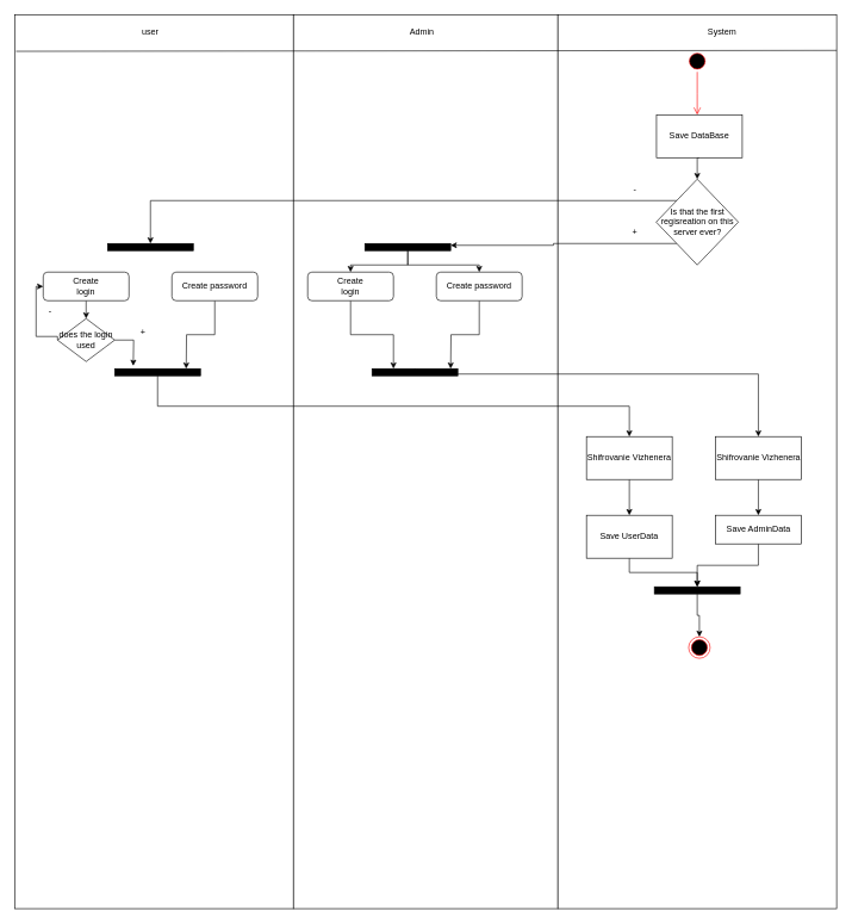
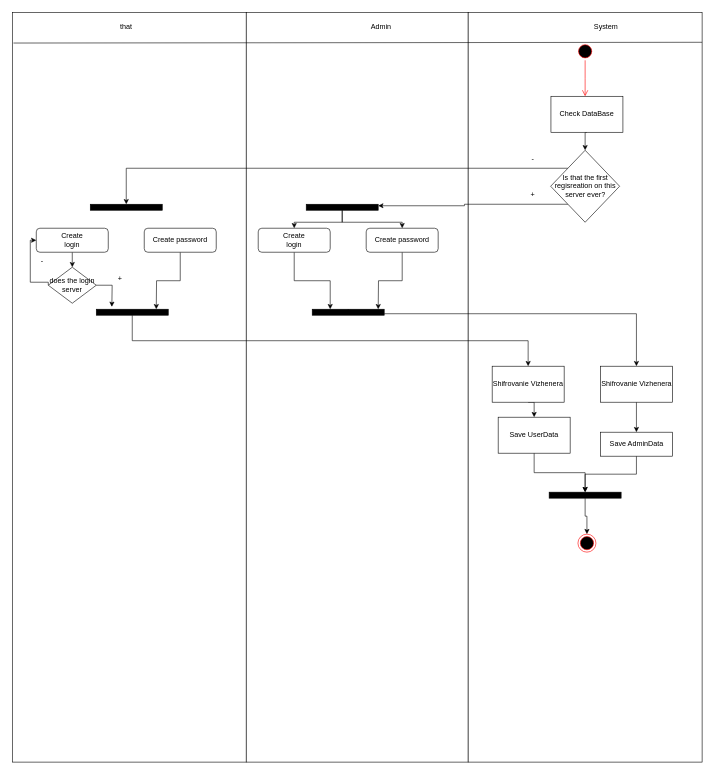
  <mxCell id="0" />
  <mxCell id="1" parent="0" />
  <mxCell id="2" value="" style="rounded=0;whiteSpace=wrap;html=1;" vertex="1" parent="1"><mxGeometry x="20" y="20" width="390" height="1250" as="geometry" /></mxCell>
  <mxCell id="3" value="" style="rounded=0;whiteSpace=wrap;html=1;" vertex="1" parent="1"><mxGeometry x="410" y="20" width="370" height="1250" as="geometry" /></mxCell>
  <mxCell id="4" value="" style="rounded=0;whiteSpace=wrap;html=1;" vertex="1" parent="1"><mxGeometry x="780" y="20" width="390" height="1250" as="geometry" /></mxCell>
  <mxCell id="5" value="" style="endArrow=none;html=1;rounded=0;exitX=0.005;exitY=0.041;exitDx=0;exitDy=0;exitPerimeter=0;entryX=1;entryY=0.04;entryDx=0;entryDy=0;entryPerimeter=0;" edge="1" parent="1" source="2" target="4"><mxGeometry width="50" height="50" relative="1" as="geometry"><mxPoint x="720" y="420" as="sourcePoint" /><mxPoint x="770" y="370" as="targetPoint" /></mxGeometry></mxCell>
- <mxCell id="6" value="user" style="text;html=1;align=center;verticalAlign=middle;whiteSpace=wrap;rounded=0;" vertex="1" parent="1"><mxGeometry x="180" y="30" width="60" height="30" as="geometry" /></mxCell>
- <mxCell id="7" value="Admin" style="text;html=1;align=center;verticalAlign=middle;whiteSpace=wrap;rounded=0;" vertex="1" parent="1"><mxGeometry x="560" y="30" width="60" height="30" as="geometry" /></mxCell>
+ <mxCell id="6" value="that" style="text;html=1;align=center;verticalAlign=middle;whiteSpace=wrap;rounded=0;" vertex="1" parent="1"><mxGeometry x="180" y="30" width="60" height="30" as="geometry" /></mxCell>
+ <mxCell id="7" value="Admin" style="text;html=1;align=center;verticalAlign=middle;whiteSpace=wrap;rounded=0;" vertex="1" parent="1"><mxGeometry x="605" y="30" width="60" height="30" as="geometry" /></mxCell>
  <mxCell id="8" value="System" style="text;html=1;align=center;verticalAlign=middle;whiteSpace=wrap;rounded=0;" vertex="1" parent="1"><mxGeometry x="980" y="30" width="60" height="30" as="geometry" /></mxCell>
  <mxCell id="9" style="edgeStyle=orthogonalEdgeStyle;rounded=0;orthogonalLoop=1;jettySize=auto;html=1;exitX=0.5;exitY=1;exitDx=0;exitDy=0;entryX=0.25;entryY=0;entryDx=0;entryDy=0;" edge="1" parent="1" source="10" target="14"><mxGeometry relative="1" as="geometry" /></mxCell>
  <mxCell id="10" value="Create&lt;div&gt;login&lt;/div&gt;" style="rounded=1;whiteSpace=wrap;html=1;" vertex="1" parent="1"><mxGeometry x="430" y="380" width="120" height="40" as="geometry" /></mxCell>
  <mxCell id="11" style="edgeStyle=orthogonalEdgeStyle;rounded=0;orthogonalLoop=1;jettySize=auto;html=1;exitX=0.5;exitY=1;exitDx=0;exitDy=0;entryX=1;entryY=0.5;entryDx=0;entryDy=0;" edge="1" parent="1" source="12"><mxGeometry relative="1" as="geometry"><mxPoint x="630" y="515" as="targetPoint" /></mxGeometry></mxCell>
  <mxCell id="12" value="Create password" style="rounded=1;whiteSpace=wrap;html=1;" vertex="1" parent="1"><mxGeometry x="610" y="380" width="120" height="40" as="geometry" /></mxCell>
  <mxCell id="13" style="edgeStyle=orthogonalEdgeStyle;rounded=0;orthogonalLoop=1;jettySize=auto;html=1;exitX=1;exitY=0.75;exitDx=0;exitDy=0;entryX=0.5;entryY=0;entryDx=0;entryDy=0;" edge="1" parent="1" source="14" target="18"><mxGeometry relative="1" as="geometry" /></mxCell>
  <mxCell id="14" value="" style="rounded=0;whiteSpace=wrap;html=1;fillColor=#000000;" vertex="1" parent="1"><mxGeometry x="520" y="515" width="120" height="10" as="geometry" /></mxCell>
  <mxCell id="15" value="" style="edgeStyle=orthogonalEdgeStyle;rounded=0;orthogonalLoop=1;jettySize=auto;html=1;" edge="1" parent="1" source="16" target="49"><mxGeometry relative="1" as="geometry" /></mxCell>
  <mxCell id="16" value="Save AdminData" style="rounded=0;whiteSpace=wrap;html=1;" vertex="1" parent="1"><mxGeometry x="1000.5" y="720" width="120" height="40" as="geometry" /></mxCell>
  <mxCell id="17" style="edgeStyle=orthogonalEdgeStyle;rounded=0;orthogonalLoop=1;jettySize=auto;html=1;exitX=0.5;exitY=1;exitDx=0;exitDy=0;entryX=0.5;entryY=0;entryDx=0;entryDy=0;" edge="1" parent="1" source="18" target="16"><mxGeometry relative="1" as="geometry" /></mxCell>
  <mxCell id="18" value="Shifrovanie Vizhenera" style="rounded=0;whiteSpace=wrap;html=1;" vertex="1" parent="1"><mxGeometry x="1000.5" y="610" width="120" height="60" as="geometry" /></mxCell>
  <mxCell id="19" style="edgeStyle=orthogonalEdgeStyle;rounded=0;orthogonalLoop=1;jettySize=auto;html=1;exitX=0;exitY=1;exitDx=0;exitDy=0;entryX=1;entryY=0.25;entryDx=0;entryDy=0;" edge="1" parent="1" source="21" target="28"><mxGeometry relative="1" as="geometry" /></mxCell>
  <mxCell id="20" style="edgeStyle=orthogonalEdgeStyle;rounded=0;orthogonalLoop=1;jettySize=auto;html=1;exitX=0;exitY=0;exitDx=0;exitDy=0;entryX=0.5;entryY=0;entryDx=0;entryDy=0;" edge="1" parent="1" source="21" target="42"><mxGeometry relative="1" as="geometry" /></mxCell>
  <mxCell id="21" value="Is that the first regisreation on this server ever?" style="rhombus;whiteSpace=wrap;html=1;" vertex="1" parent="1"><mxGeometry x="917.5" y="250" width="115" height="120" as="geometry" /></mxCell>
  <mxCell id="22" value="" style="ellipse;html=1;shape=startState;fillColor=#000000;strokeColor=#ff0000;" vertex="1" parent="1"><mxGeometry x="960" y="70" width="30" height="30" as="geometry" /></mxCell>
  <mxCell id="23" value="" style="edgeStyle=orthogonalEdgeStyle;html=1;verticalAlign=bottom;endArrow=open;endSize=8;strokeColor=#ff0000;rounded=0;" edge="1" source="22" parent="1"><mxGeometry relative="1" as="geometry"><mxPoint x="975" y="160" as="targetPoint" /></mxGeometry></mxCell>
  <mxCell id="24" style="edgeStyle=orthogonalEdgeStyle;rounded=0;orthogonalLoop=1;jettySize=auto;html=1;exitX=0.5;exitY=1;exitDx=0;exitDy=0;entryX=0.5;entryY=0;entryDx=0;entryDy=0;" edge="1" parent="1" source="25" target="21"><mxGeometry relative="1" as="geometry" /></mxCell>
- <mxCell id="25" value="Save DataBase" style="rounded=0;whiteSpace=wrap;html=1;" vertex="1" parent="1"><mxGeometry x="918" y="160" width="120" height="60" as="geometry" /></mxCell>
+ <mxCell id="25" value="Check DataBase" style="rounded=0;whiteSpace=wrap;html=1;" vertex="1" parent="1"><mxGeometry x="918" y="160" width="120" height="60" as="geometry" /></mxCell>
  <mxCell id="26" style="edgeStyle=orthogonalEdgeStyle;rounded=0;orthogonalLoop=1;jettySize=auto;html=1;exitX=0.5;exitY=1;exitDx=0;exitDy=0;entryX=0.5;entryY=0;entryDx=0;entryDy=0;" edge="1" parent="1" source="28" target="10"><mxGeometry relative="1" as="geometry" /></mxCell>
  <mxCell id="27" style="edgeStyle=orthogonalEdgeStyle;rounded=0;orthogonalLoop=1;jettySize=auto;html=1;exitX=0.5;exitY=1;exitDx=0;exitDy=0;entryX=0.5;entryY=0;entryDx=0;entryDy=0;" edge="1" parent="1" source="28" target="12"><mxGeometry relative="1" as="geometry"><Array as="points"><mxPoint x="570" y="370" /><mxPoint x="670" y="370" /></Array></mxGeometry></mxCell>
  <mxCell id="28" value="" style="rounded=0;whiteSpace=wrap;html=1;fillColor=#000000;" vertex="1" parent="1"><mxGeometry x="510" y="340" width="120" height="10" as="geometry" /></mxCell>
  <mxCell id="29" value="+" style="text;html=1;align=center;verticalAlign=middle;whiteSpace=wrap;rounded=0;" vertex="1" parent="1"><mxGeometry x="857.5" y="310" width="60" height="30" as="geometry" /></mxCell>
  <mxCell id="30" style="edgeStyle=orthogonalEdgeStyle;rounded=0;orthogonalLoop=1;jettySize=auto;html=1;exitX=0.5;exitY=0;exitDx=0;exitDy=0;entryX=0.5;entryY=1;entryDx=0;entryDy=0;" edge="1" parent="1" source="14" target="14"><mxGeometry relative="1" as="geometry" /></mxCell>
  <mxCell id="31" style="edgeStyle=orthogonalEdgeStyle;rounded=0;orthogonalLoop=1;jettySize=auto;html=1;exitX=0.5;exitY=1;exitDx=0;exitDy=0;entryX=0.5;entryY=0;entryDx=0;entryDy=0;" edge="1" parent="1" source="32" target="38"><mxGeometry relative="1" as="geometry" /></mxCell>
  <mxCell id="32" value="Create&lt;div&gt;login&lt;/div&gt;" style="rounded=1;whiteSpace=wrap;html=1;" vertex="1" parent="1"><mxGeometry x="60" y="380" width="120" height="40" as="geometry" /></mxCell>
  <mxCell id="33" style="edgeStyle=orthogonalEdgeStyle;rounded=0;orthogonalLoop=1;jettySize=auto;html=1;exitX=0.5;exitY=1;exitDx=0;exitDy=0;entryX=1;entryY=0.5;entryDx=0;entryDy=0;" edge="1" parent="1" source="34"><mxGeometry relative="1" as="geometry"><mxPoint x="260" y="515" as="targetPoint" /></mxGeometry></mxCell>
  <mxCell id="34" value="Create password" style="rounded=1;whiteSpace=wrap;html=1;" vertex="1" parent="1"><mxGeometry x="240" y="380" width="120" height="40" as="geometry" /></mxCell>
  <mxCell id="35" style="edgeStyle=orthogonalEdgeStyle;rounded=0;orthogonalLoop=1;jettySize=auto;html=1;exitX=0.5;exitY=1;exitDx=0;exitDy=0;entryX=0.5;entryY=0;entryDx=0;entryDy=0;" edge="1" parent="1" source="36" target="45"><mxGeometry relative="1" as="geometry" /></mxCell>
  <mxCell id="36" value="" style="rounded=0;whiteSpace=wrap;html=1;fillColor=#000000;" vertex="1" parent="1"><mxGeometry x="160" y="515" width="120" height="10" as="geometry" /></mxCell>
  <mxCell id="37" style="edgeStyle=orthogonalEdgeStyle;rounded=0;orthogonalLoop=1;jettySize=auto;html=1;exitX=0;exitY=0.5;exitDx=0;exitDy=0;entryX=0;entryY=0.5;entryDx=0;entryDy=0;" edge="1" parent="1" source="38" target="32"><mxGeometry relative="1" as="geometry"><Array as="points"><mxPoint x="50" y="470" /><mxPoint x="50" y="400" /></Array></mxGeometry></mxCell>
- <mxCell id="38" value="does the login used" style="rhombus;whiteSpace=wrap;html=1;" vertex="1" parent="1"><mxGeometry x="80" y="445" width="80" height="60" as="geometry" /></mxCell>
+ <mxCell id="38" value="does the login server" style="rhombus;whiteSpace=wrap;html=1;" vertex="1" parent="1"><mxGeometry x="80" y="445" width="80" height="60" as="geometry" /></mxCell>
  <mxCell id="39" style="edgeStyle=orthogonalEdgeStyle;rounded=0;orthogonalLoop=1;jettySize=auto;html=1;exitX=1;exitY=0.5;exitDx=0;exitDy=0;entryX=0.383;entryY=0.1;entryDx=0;entryDy=0;entryPerimeter=0;" edge="1" parent="1" source="38"><mxGeometry relative="1" as="geometry"><mxPoint x="185.96" y="511" as="targetPoint" /></mxGeometry></mxCell>
  <mxCell id="40" value="+" style="text;html=1;align=center;verticalAlign=middle;whiteSpace=wrap;rounded=0;" vertex="1" parent="1"><mxGeometry x="170" y="450" width="60" height="30" as="geometry" /></mxCell>
  <mxCell id="41" value="-" style="text;html=1;align=center;verticalAlign=middle;whiteSpace=wrap;rounded=0;" vertex="1" parent="1"><mxGeometry x="40" y="420" width="60" height="30" as="geometry" /></mxCell>
  <mxCell id="42" value="" style="rounded=0;whiteSpace=wrap;html=1;fillColor=#000000;" vertex="1" parent="1"><mxGeometry x="150" y="340" width="120" height="10" as="geometry" /></mxCell>
  <mxCell id="43" value="-" style="text;html=1;align=center;verticalAlign=middle;whiteSpace=wrap;rounded=0;" vertex="1" parent="1"><mxGeometry x="858" y="250" width="60" height="30" as="geometry" /></mxCell>
  <mxCell id="44" style="edgeStyle=orthogonalEdgeStyle;rounded=0;orthogonalLoop=1;jettySize=auto;html=1;exitX=0.5;exitY=1;exitDx=0;exitDy=0;entryX=0.5;entryY=0;entryDx=0;entryDy=0;" edge="1" parent="1" source="45" target="47"><mxGeometry relative="1" as="geometry" /></mxCell>
  <mxCell id="45" value="Shifrovanie Vizhenera" style="rounded=0;whiteSpace=wrap;html=1;" vertex="1" parent="1"><mxGeometry x="820" y="610" width="120" height="60" as="geometry" /></mxCell>
  <mxCell id="46" style="edgeStyle=orthogonalEdgeStyle;rounded=0;orthogonalLoop=1;jettySize=auto;html=1;exitX=0.5;exitY=1;exitDx=0;exitDy=0;entryX=0.5;entryY=0;entryDx=0;entryDy=0;" edge="1" parent="1" source="47" target="49"><mxGeometry relative="1" as="geometry" /></mxCell>
- <mxCell id="47" value="Save UserData" style="rounded=0;whiteSpace=wrap;html=1;" vertex="1" parent="1"><mxGeometry x="820" y="720" width="120" height="60" as="geometry" /></mxCell>
+ <mxCell id="47" value="Save UserData" style="rounded=0;whiteSpace=wrap;html=1;" vertex="1" parent="1"><mxGeometry x="830" y="695" width="120" height="60" as="geometry" /></mxCell>
  <mxCell id="48" style="edgeStyle=orthogonalEdgeStyle;rounded=0;orthogonalLoop=1;jettySize=auto;html=1;exitX=0.5;exitY=1;exitDx=0;exitDy=0;entryX=0.5;entryY=0;entryDx=0;entryDy=0;" edge="1" parent="1" source="49" target="50"><mxGeometry relative="1" as="geometry" /></mxCell>
  <mxCell id="49" value="" style="rounded=0;whiteSpace=wrap;html=1;fillColor=#000000;" vertex="1" parent="1"><mxGeometry x="915" y="820" width="120" height="10" as="geometry" /></mxCell>
  <mxCell id="50" value="" style="ellipse;html=1;shape=endState;fillColor=#000000;strokeColor=#ff0000;" vertex="1" parent="1"><mxGeometry x="963" y="890" width="30" height="30" as="geometry" /></mxCell>
